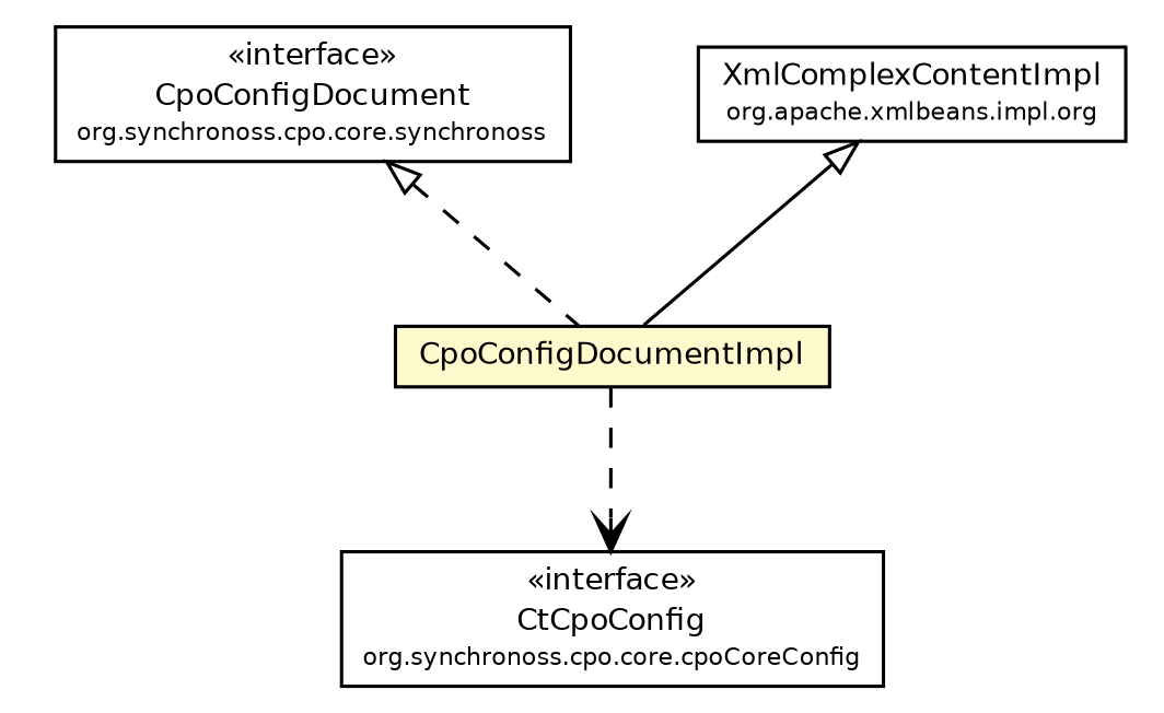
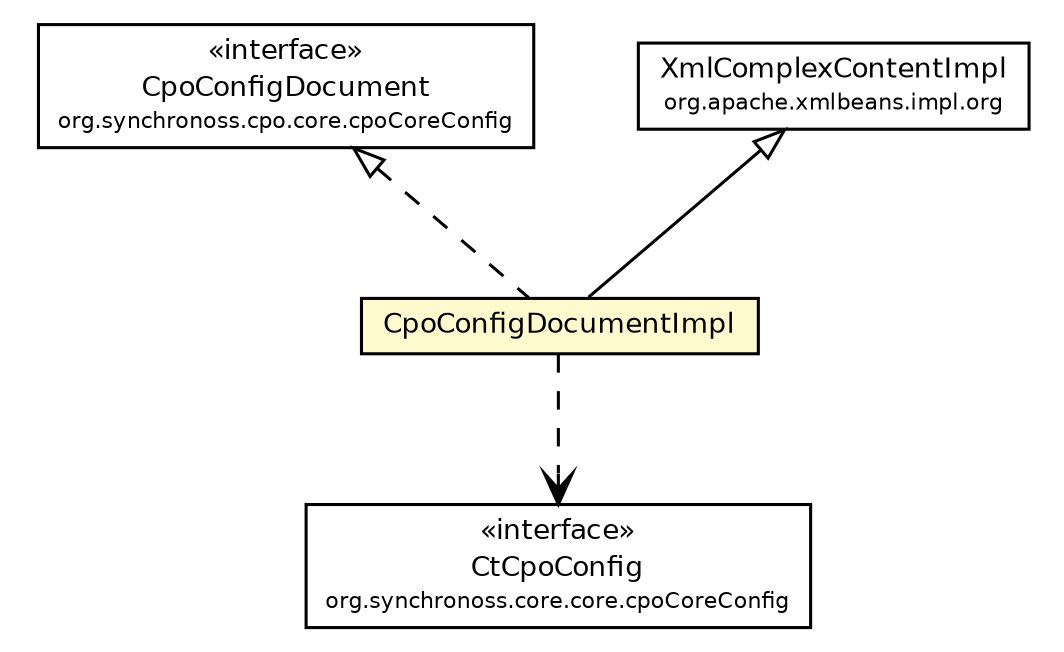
  digraph {
    node [fontcolor=black fontname=Helvetica fontsize=9.0 shape=plaintext]
    edge [arrowtail=empty dir=back fontname=Helvetica fontsize=10 headport=p labelfontname=Helvetica labelfontsize=10 style=dashed tailport=p]
-   n1 [label=<<table border="0" cellborder="1" cellspacing="0" cellpadding="2" port="p" href="../CtCpoConfig.html"> 		<tr><td><table border="0" cellspacing="0" cellpadding="1"> 			<tr><td> &laquo;interface&raquo; </td></tr> 			<tr><td> CtCpoConfig </td></tr> 			<tr><td><font point-size="7.0"> org.synchronoss.cpo.core.cpoCoreConfig </font></td></tr> 		</table></td></tr> 		</table>>]
-   n2 [label=<<table border="0" cellborder="1" cellspacing="0" cellpadding="2" port="p" href="../CpoConfigDocument.html"> 		<tr><td><table border="0" cellspacing="0" cellpadding="1"> 			<tr><td> &laquo;interface&raquo; </td></tr> 			<tr><td> CpoConfigDocument </td></tr> 			<tr><td><font point-size="7.0"> org.synchronoss.cpo.core.synchronoss </font></td></tr> 		</table></td></tr> 		</table>>]
+   n1 [label=<<table border="0" cellborder="1" cellspacing="0" cellpadding="2" port="p" href="../CtCpoConfig.html"> 		<tr><td><table border="0" cellspacing="0" cellpadding="1"> 			<tr><td> &laquo;interface&raquo; </td></tr> 			<tr><td> CtCpoConfig </td></tr> 			<tr><td><font point-size="7.0"> org.synchronoss.core.core.cpoCoreConfig </font></td></tr> 		</table></td></tr> 		</table>>]
+   n2 [label=<<table border="0" cellborder="1" cellspacing="0" cellpadding="2" port="p" href="../CpoConfigDocument.html"> 		<tr><td><table border="0" cellspacing="0" cellpadding="1"> 			<tr><td> &laquo;interface&raquo; </td></tr> 			<tr><td> CpoConfigDocument </td></tr> 			<tr><td><font point-size="7.0"> org.synchronoss.cpo.core.cpoCoreConfig </font></td></tr> 		</table></td></tr> 		</table>>]
    n3 [label=<<table border="0" cellborder="1" cellspacing="0" cellpadding="2" port="p" bgcolor="lemonChiffon" href="./CpoConfigDocumentImpl.html"> 		<tr><td><table border="0" cellspacing="0" cellpadding="1"> 			<tr><td> CpoConfigDocumentImpl </td></tr> 		</table></td></tr> 		</table>>]
    n4 [label=<<table border="0" cellborder="1" cellspacing="0" cellpadding="2" port="p" href="http://java.sun.com/j2se/1.4.2/docs/api/org/apache/xmlbeans/impl/values/XmlComplexContentImpl.html"> 		<tr><td><table border="0" cellspacing="0" cellpadding="1"> 			<tr><td> XmlComplexContentImpl </td></tr> 			<tr><td><font point-size="7.0"> org.apache.xmlbeans.impl.org </font></td></tr> 		</table></td></tr> 		</table>>]
    n2 -> n3
    n3 -> n1 [arrowhead=open color=black fontcolor=black fontsize=10.0 arrowtail="" dir=""]
    n4 -> n3 [style=""]
  }
